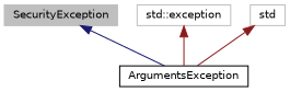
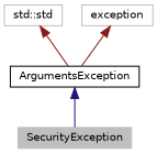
  digraph {
    node [color=grey75 fillcolor=white fontname=Helvetica fontsize=10 shape=record style=filled]
    edge [color=firebrick4 dir=back fontname=Helvetica fontsize=10 labelfontname=Helvetica labelfontsize=10 style=solid]
    n1 [fillcolor=grey75 fontcolor=black height=0.2 label=SecurityException width=0.4]
    n2 [color=black height=0.2 label=ArgumentsException width=0.4]
-   n3 [height=0.2 label="std::exception" width=0.4]
-   n4 [height=0.2 label=std width=0.4]
-   n1 -> n2 [color=midnightblue]
+   n3 [height=0.2 label="std::std" width=0.4]
+   n4 [height=0.2 label=exception width=0.4]
+   n2 -> n1 [color=midnightblue]
    n3 -> n2
    n4 -> n2
  }
